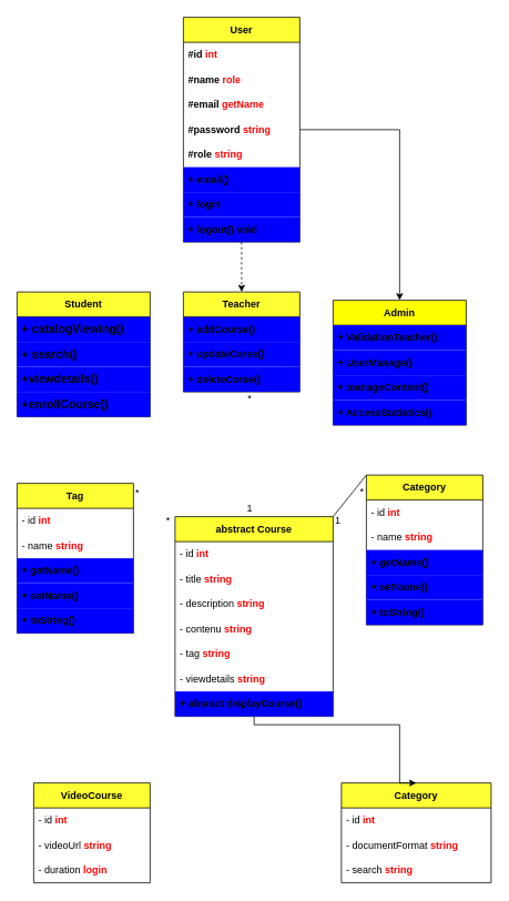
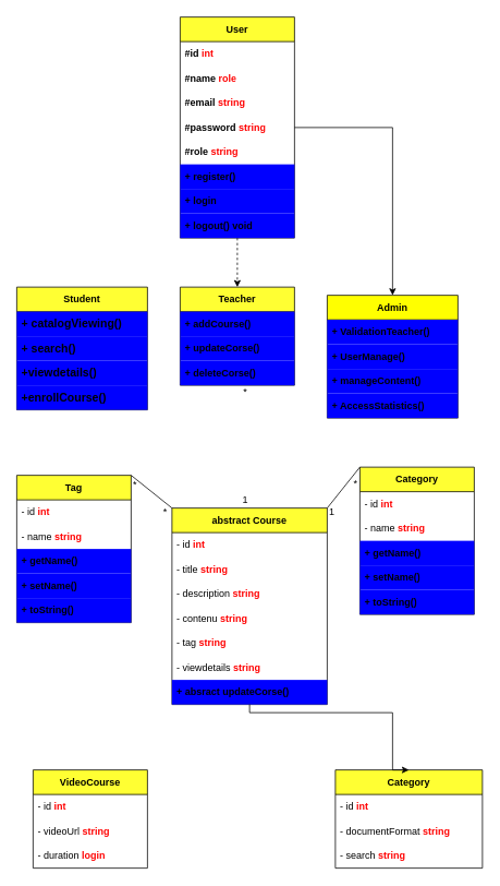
  <mxCell id="0" />
  <mxCell id="1" parent="0" />
  <mxCell id="2" value="&lt;b&gt;Student&lt;/b&gt;" style="swimlane;fontStyle=0;childLayout=stackLayout;horizontal=1;startSize=30;horizontalStack=0;resizeParent=1;resizeParentMax=0;resizeLast=0;collapsible=1;marginBottom=0;whiteSpace=wrap;html=1;fillColor=#FFFF33;" parent="1" vertex="1"><mxGeometry x="20" y="350" width="160" height="150" as="geometry" /></mxCell>
  <mxCell id="3" value="&lt;span style=&quot;font-family: &amp;quot;Nunito Sans&amp;quot;, sans-serif; font-size: 14px; text-align: center;&quot;&gt;+ catalogViewing()&amp;nbsp;&lt;/span&gt;" style="text;strokeColor=none;fillColor=#0000FF;align=left;verticalAlign=middle;spacingLeft=4;spacingRight=4;overflow=hidden;points=[[0,0.5],[1,0.5]];portConstraint=eastwest;rotatable=0;whiteSpace=wrap;html=1;fontStyle=1" parent="2" vertex="1"><mxGeometry y="30" width="160" height="30" as="geometry" /></mxCell>
  <mxCell id="4" value="&lt;span style=&quot;font-family: &amp;quot;Nunito Sans&amp;quot;, sans-serif; font-size: 14px; text-align: center;&quot;&gt;+ search()&amp;nbsp;&lt;/span&gt;" style="text;strokeColor=none;fillColor=#0000FF;align=left;verticalAlign=middle;spacingLeft=4;spacingRight=4;overflow=hidden;points=[[0,0.5],[1,0.5]];portConstraint=eastwest;rotatable=0;whiteSpace=wrap;html=1;fontStyle=1" parent="2" vertex="1"><mxGeometry y="60" width="160" height="30" as="geometry" /></mxCell>
  <mxCell id="5" value="&lt;span style=&quot;font-family: &amp;quot;Nunito Sans&amp;quot;, sans-serif; font-size: 14px; text-align: center;&quot;&gt;+view&lt;/span&gt;&lt;span style=&quot;font-family: &amp;quot;Nunito Sans&amp;quot;, sans-serif; font-size: 14px; text-align: center;&quot;&gt;details&lt;/span&gt;&lt;span style=&quot;font-family: &amp;quot;Nunito Sans&amp;quot;, sans-serif; font-size: 14px; text-align: center;&quot;&gt;()&lt;/span&gt;" style="text;strokeColor=none;fillColor=#0000FF;align=left;verticalAlign=middle;spacingLeft=4;spacingRight=4;overflow=hidden;points=[[0,0.5],[1,0.5]];portConstraint=eastwest;rotatable=0;whiteSpace=wrap;html=1;fontStyle=1" parent="2" vertex="1"><mxGeometry y="90" width="160" height="30" as="geometry" /></mxCell>
  <mxCell id="6" value="&lt;span style=&quot;font-family: &amp;quot;Nunito Sans&amp;quot;, sans-serif; font-size: 14px; text-align: center;&quot;&gt;+&lt;/span&gt;&lt;span style=&quot;text-align: center;&quot;&gt;&lt;font face=&quot;Nunito Sans, sans-serif&quot;&gt;&lt;span style=&quot;font-size: 14px;&quot;&gt;enrollCourse()&lt;/span&gt;&lt;/font&gt;&lt;/span&gt;" style="text;strokeColor=none;fillColor=#0000FF;align=left;verticalAlign=middle;spacingLeft=4;spacingRight=4;overflow=hidden;points=[[0,0.5],[1,0.5]];portConstraint=eastwest;rotatable=0;whiteSpace=wrap;html=1;fontStyle=1" parent="2" vertex="1"><mxGeometry y="120" width="160" height="30" as="geometry" /></mxCell>
  <mxCell id="7" value="Teacher" style="swimlane;fontStyle=1;childLayout=stackLayout;horizontal=1;startSize=30;horizontalStack=0;resizeParent=1;resizeParentMax=0;resizeLast=0;collapsible=1;marginBottom=0;whiteSpace=wrap;html=1;fillColor=#FFFF33;" parent="1" vertex="1"><mxGeometry x="220" y="350" width="140" height="120" as="geometry" /></mxCell>
  <mxCell id="8" value="+ addCourse()" style="text;strokeColor=none;fillColor=#0000FF;align=left;verticalAlign=middle;spacingLeft=4;spacingRight=4;overflow=hidden;points=[[0,0.5],[1,0.5]];portConstraint=eastwest;rotatable=0;whiteSpace=wrap;html=1;fontStyle=1" parent="7" vertex="1"><mxGeometry y="30" width="140" height="30" as="geometry" /></mxCell>
  <mxCell id="9" value="+ updateCorse()" style="text;strokeColor=none;fillColor=#0000FF;align=left;verticalAlign=middle;spacingLeft=4;spacingRight=4;overflow=hidden;points=[[0,0.5],[1,0.5]];portConstraint=eastwest;rotatable=0;whiteSpace=wrap;html=1;fontStyle=1" parent="7" vertex="1"><mxGeometry y="60" width="140" height="30" as="geometry" /></mxCell>
  <mxCell id="10" value="+ deleteCorse()" style="text;strokeColor=none;fillColor=#0000FF;align=left;verticalAlign=middle;spacingLeft=4;spacingRight=4;overflow=hidden;points=[[0,0.5],[1,0.5]];portConstraint=eastwest;rotatable=0;whiteSpace=wrap;html=1;fontStyle=1" parent="7" vertex="1"><mxGeometry y="90" width="140" height="30" as="geometry" /></mxCell>
  <mxCell id="11" style="edgeStyle=orthogonalEdgeStyle;rounded=0;orthogonalLoop=1;jettySize=auto;html=1;entryX=0.5;entryY=0;entryDx=0;entryDy=0;dashed=1;" parent="1" source="13" target="7" edge="1"><mxGeometry relative="1" as="geometry" /></mxCell>
  <mxCell id="12" style="edgeStyle=orthogonalEdgeStyle;rounded=0;orthogonalLoop=1;jettySize=auto;html=1;entryX=0.5;entryY=0;entryDx=0;entryDy=0;" parent="1" source="13" target="22" edge="1"><mxGeometry relative="1" as="geometry" /></mxCell>
  <mxCell id="13" value="&lt;b&gt;User&lt;/b&gt;" style="swimlane;fontStyle=0;childLayout=stackLayout;horizontal=1;startSize=30;horizontalStack=0;resizeParent=1;resizeParentMax=0;resizeLast=0;collapsible=1;marginBottom=0;whiteSpace=wrap;html=1;fillColor=#FFFF33;" parent="1" vertex="1"><mxGeometry x="220" y="20" width="140" height="270" as="geometry" /></mxCell>
  <mxCell id="14" value="#id&amp;nbsp;&lt;b&gt;&lt;font color=&quot;#ff0000&quot;&gt;int&lt;/font&gt;&lt;/b&gt;" style="text;strokeColor=none;fillColor=none;align=left;verticalAlign=middle;spacingLeft=4;spacingRight=4;overflow=hidden;points=[[0,0.5],[1,0.5]];portConstraint=eastwest;rotatable=0;whiteSpace=wrap;html=1;fontStyle=1" parent="13" vertex="1"><mxGeometry y="30" width="140" height="30" as="geometry" /></mxCell>
  <mxCell id="15" value="#name&amp;nbsp;&lt;b&gt;&lt;font color=&quot;#ff0000&quot;&gt;role&lt;/font&gt;&lt;/b&gt;" style="text;strokeColor=none;fillColor=none;align=left;verticalAlign=middle;spacingLeft=4;spacingRight=4;overflow=hidden;points=[[0,0.5],[1,0.5]];portConstraint=eastwest;rotatable=0;whiteSpace=wrap;html=1;fontStyle=1" parent="13" vertex="1"><mxGeometry y="60" width="140" height="30" as="geometry" /></mxCell>
- <mxCell id="16" value="#email&amp;nbsp;&lt;b&gt;&lt;font color=&quot;#ff0000&quot;&gt;getName&lt;/font&gt;&lt;/b&gt;" style="text;strokeColor=none;fillColor=none;align=left;verticalAlign=middle;spacingLeft=4;spacingRight=4;overflow=hidden;points=[[0,0.5],[1,0.5]];portConstraint=eastwest;rotatable=0;whiteSpace=wrap;html=1;fontStyle=1" parent="13" vertex="1"><mxGeometry y="90" width="140" height="30" as="geometry" /></mxCell>
+ <mxCell id="16" value="#email&amp;nbsp;&lt;b&gt;&lt;font color=&quot;#ff0000&quot;&gt;string&lt;/font&gt;&lt;/b&gt;" style="text;strokeColor=none;fillColor=none;align=left;verticalAlign=middle;spacingLeft=4;spacingRight=4;overflow=hidden;points=[[0,0.5],[1,0.5]];portConstraint=eastwest;rotatable=0;whiteSpace=wrap;html=1;fontStyle=1" parent="13" vertex="1"><mxGeometry y="90" width="140" height="30" as="geometry" /></mxCell>
  <mxCell id="17" value="#password&amp;nbsp;&lt;b&gt;&lt;font color=&quot;#ff0000&quot;&gt;string&lt;/font&gt;&lt;/b&gt;" style="text;strokeColor=none;fillColor=none;align=left;verticalAlign=middle;spacingLeft=4;spacingRight=4;overflow=hidden;points=[[0,0.5],[1,0.5]];portConstraint=eastwest;rotatable=0;whiteSpace=wrap;html=1;fontStyle=1" parent="13" vertex="1"><mxGeometry y="120" width="140" height="30" as="geometry" /></mxCell>
  <mxCell id="18" value="#role&amp;nbsp;&lt;b&gt;&lt;font color=&quot;#ff0000&quot;&gt;string&lt;/font&gt;&lt;/b&gt;" style="text;strokeColor=none;fillColor=none;align=left;verticalAlign=middle;spacingLeft=4;spacingRight=4;overflow=hidden;points=[[0,0.5],[1,0.5]];portConstraint=eastwest;rotatable=0;whiteSpace=wrap;html=1;fontStyle=1" parent="13" vertex="1"><mxGeometry y="150" width="140" height="30" as="geometry" /></mxCell>
- <mxCell id="19" value="&lt;b&gt;+ email()&amp;nbsp;&lt;/b&gt;" style="text;strokeColor=none;fillColor=#0000FF;align=left;verticalAlign=middle;spacingLeft=4;spacingRight=4;overflow=hidden;points=[[0,0.5],[1,0.5]];portConstraint=eastwest;rotatable=0;whiteSpace=wrap;html=1;" parent="13" vertex="1"><mxGeometry y="180" width="140" height="30" as="geometry" /></mxCell>
+ <mxCell id="19" value="&lt;b&gt;+ register()&amp;nbsp;&lt;/b&gt;" style="text;strokeColor=none;fillColor=#0000FF;align=left;verticalAlign=middle;spacingLeft=4;spacingRight=4;overflow=hidden;points=[[0,0.5],[1,0.5]];portConstraint=eastwest;rotatable=0;whiteSpace=wrap;html=1;" parent="13" vertex="1"><mxGeometry y="180" width="140" height="30" as="geometry" /></mxCell>
  <mxCell id="20" value="&lt;b&gt;+ login&lt;/b&gt;" style="text;strokeColor=none;fillColor=#0000FF;align=left;verticalAlign=middle;spacingLeft=4;spacingRight=4;overflow=hidden;points=[[0,0.5],[1,0.5]];portConstraint=eastwest;rotatable=0;whiteSpace=wrap;html=1;" parent="13" vertex="1"><mxGeometry y="210" width="140" height="30" as="geometry" /></mxCell>
  <mxCell id="21" value="&lt;b&gt;+ logout() void&lt;/b&gt;" style="text;strokeColor=none;fillColor=#0000FF;align=left;verticalAlign=middle;spacingLeft=4;spacingRight=4;overflow=hidden;points=[[0,0.5],[1,0.5]];portConstraint=eastwest;rotatable=0;whiteSpace=wrap;html=1;" parent="13" vertex="1"><mxGeometry y="240" width="140" height="30" as="geometry" /></mxCell>
  <mxCell id="22" value="&lt;b&gt;Admin&lt;/b&gt;" style="swimlane;fontStyle=0;childLayout=stackLayout;horizontal=1;startSize=30;horizontalStack=0;resizeParent=1;resizeParentMax=0;resizeLast=0;collapsible=1;marginBottom=0;whiteSpace=wrap;html=1;fillColor=#FFFF00;" parent="1" vertex="1"><mxGeometry x="400" y="360" width="160" height="150" as="geometry" /></mxCell>
  <mxCell id="23" value="+ ValidationTeacher()" style="text;strokeColor=none;fillColor=#0000FF;align=left;verticalAlign=middle;spacingLeft=4;spacingRight=4;overflow=hidden;points=[[0,0.5],[1,0.5]];portConstraint=eastwest;rotatable=0;whiteSpace=wrap;html=1;fontStyle=1" parent="22" vertex="1"><mxGeometry y="30" width="160" height="30" as="geometry" /></mxCell>
  <mxCell id="24" value="+ UserManage()" style="text;strokeColor=none;fillColor=#0000FF;align=left;verticalAlign=middle;spacingLeft=4;spacingRight=4;overflow=hidden;points=[[0,0.5],[1,0.5]];portConstraint=eastwest;rotatable=0;whiteSpace=wrap;html=1;fontStyle=1" parent="22" vertex="1"><mxGeometry y="60" width="160" height="30" as="geometry" /></mxCell>
  <mxCell id="25" value="+ manageContent()" style="text;strokeColor=none;fillColor=#0000FF;align=left;verticalAlign=middle;spacingLeft=4;spacingRight=4;overflow=hidden;points=[[0,0.5],[1,0.5]];portConstraint=eastwest;rotatable=0;whiteSpace=wrap;html=1;fontStyle=1" parent="22" vertex="1"><mxGeometry y="90" width="160" height="30" as="geometry" /></mxCell>
  <mxCell id="26" value="+ AccessStatistics()" style="text;strokeColor=none;fillColor=#0000FF;align=left;verticalAlign=middle;spacingLeft=4;spacingRight=4;overflow=hidden;points=[[0,0.5],[1,0.5]];portConstraint=eastwest;rotatable=0;whiteSpace=wrap;html=1;fontStyle=1" parent="22" vertex="1"><mxGeometry y="120" width="160" height="30" as="geometry" /></mxCell>
  <mxCell id="27" value="&lt;b&gt;abstract&amp;nbsp;Course&lt;/b&gt;" style="swimlane;fontStyle=0;childLayout=stackLayout;horizontal=1;startSize=30;horizontalStack=0;resizeParent=1;resizeParentMax=0;resizeLast=0;collapsible=1;marginBottom=0;whiteSpace=wrap;html=1;fillColor=#FFFF33;" parent="1" vertex="1"><mxGeometry x="210" y="620" width="190" height="240" as="geometry" /></mxCell>
  <mxCell id="28" value="- id&amp;nbsp;&lt;b&gt;&lt;font color=&quot;#ff0000&quot;&gt;int&lt;/font&gt;&lt;/b&gt;" style="text;strokeColor=none;fillColor=none;align=left;verticalAlign=middle;spacingLeft=4;spacingRight=4;overflow=hidden;points=[[0,0.5],[1,0.5]];portConstraint=eastwest;rotatable=0;whiteSpace=wrap;html=1;" parent="27" vertex="1"><mxGeometry y="30" width="190" height="30" as="geometry" /></mxCell>
  <mxCell id="29" value="- title&amp;nbsp;&lt;b&gt;&lt;font color=&quot;#ff0000&quot;&gt;string&lt;/font&gt;&lt;/b&gt;" style="text;strokeColor=none;fillColor=none;align=left;verticalAlign=middle;spacingLeft=4;spacingRight=4;overflow=hidden;points=[[0,0.5],[1,0.5]];portConstraint=eastwest;rotatable=0;whiteSpace=wrap;html=1;" parent="27" vertex="1"><mxGeometry y="60" width="190" height="30" as="geometry" /></mxCell>
  <mxCell id="30" value="- description&amp;nbsp;&lt;b&gt;&lt;font color=&quot;#ff0000&quot;&gt;string&lt;/font&gt;&lt;/b&gt;" style="text;strokeColor=none;fillColor=none;align=left;verticalAlign=middle;spacingLeft=4;spacingRight=4;overflow=hidden;points=[[0,0.5],[1,0.5]];portConstraint=eastwest;rotatable=0;whiteSpace=wrap;html=1;" parent="27" vertex="1"><mxGeometry y="90" width="190" height="30" as="geometry" /></mxCell>
  <mxCell id="31" value="- contenu&amp;nbsp;&lt;b&gt;&lt;font color=&quot;#ff0000&quot;&gt;string&lt;/font&gt;&lt;/b&gt;" style="text;strokeColor=none;fillColor=none;align=left;verticalAlign=middle;spacingLeft=4;spacingRight=4;overflow=hidden;points=[[0,0.5],[1,0.5]];portConstraint=eastwest;rotatable=0;whiteSpace=wrap;html=1;" parent="27" vertex="1"><mxGeometry y="120" width="190" height="30" as="geometry" /></mxCell>
  <mxCell id="32" value="- tag&amp;nbsp;&lt;b&gt;&lt;font color=&quot;#ff0000&quot;&gt;string&lt;/font&gt;&lt;/b&gt;" style="text;strokeColor=none;fillColor=none;align=left;verticalAlign=middle;spacingLeft=4;spacingRight=4;overflow=hidden;points=[[0,0.5],[1,0.5]];portConstraint=eastwest;rotatable=0;whiteSpace=wrap;html=1;" parent="27" vertex="1"><mxGeometry y="150" width="190" height="30" as="geometry" /></mxCell>
  <mxCell id="33" value="- viewdetails&amp;nbsp;&lt;b&gt;&lt;font color=&quot;#ff0000&quot;&gt;string&lt;/font&gt;&lt;/b&gt;" style="text;strokeColor=none;fillColor=none;align=left;verticalAlign=middle;spacingLeft=4;spacingRight=4;overflow=hidden;points=[[0,0.5],[1,0.5]];portConstraint=eastwest;rotatable=0;whiteSpace=wrap;html=1;" parent="27" vertex="1"><mxGeometry y="180" width="190" height="30" as="geometry" /></mxCell>
- <mxCell id="34" value="+ absract displayCourse&lt;span style=&quot;background-color: transparent; color: light-dark(rgb(0, 0, 0), rgb(255, 255, 255));&quot;&gt;()&lt;/span&gt;" style="text;strokeColor=none;fillColor=#0000FF;align=left;verticalAlign=middle;spacingLeft=4;spacingRight=4;overflow=hidden;points=[[0,0.5],[1,0.5]];portConstraint=eastwest;rotatable=0;whiteSpace=wrap;html=1;fontStyle=1" parent="27" vertex="1"><mxGeometry y="210" width="190" height="30" as="geometry" /></mxCell>
+ <mxCell id="34" value="+ absract updateCorse&lt;span style=&quot;background-color: transparent; color: light-dark(rgb(0, 0, 0), rgb(255, 255, 255));&quot;&gt;()&lt;/span&gt;" style="text;strokeColor=none;fillColor=#0000FF;align=left;verticalAlign=middle;spacingLeft=4;spacingRight=4;overflow=hidden;points=[[0,0.5],[1,0.5]];portConstraint=eastwest;rotatable=0;whiteSpace=wrap;html=1;fontStyle=1" parent="27" vertex="1"><mxGeometry y="210" width="190" height="30" as="geometry" /></mxCell>
  <mxCell id="35" value="&lt;span style=&quot;text-align: left;&quot;&gt;&lt;b&gt;Category&lt;/b&gt;&lt;/span&gt;" style="swimlane;fontStyle=0;childLayout=stackLayout;horizontal=1;startSize=30;horizontalStack=0;resizeParent=1;resizeParentMax=0;resizeLast=0;collapsible=1;marginBottom=0;whiteSpace=wrap;html=1;fillColor=#FFFF33;" parent="1" vertex="1"><mxGeometry x="440" y="570" width="140" height="180" as="geometry" /></mxCell>
  <mxCell id="36" value="- id&amp;nbsp;&lt;b&gt;&lt;font color=&quot;#ff0000&quot;&gt;int&lt;/font&gt;&lt;/b&gt;" style="text;strokeColor=none;fillColor=none;align=left;verticalAlign=middle;spacingLeft=4;spacingRight=4;overflow=hidden;points=[[0,0.5],[1,0.5]];portConstraint=eastwest;rotatable=0;whiteSpace=wrap;html=1;" parent="35" vertex="1"><mxGeometry y="30" width="140" height="30" as="geometry" /></mxCell>
  <mxCell id="37" value="- name&amp;nbsp;&lt;b&gt;&lt;font color=&quot;#ff0000&quot;&gt;string&lt;/font&gt;&lt;/b&gt;" style="text;strokeColor=none;fillColor=none;align=left;verticalAlign=middle;spacingLeft=4;spacingRight=4;overflow=hidden;points=[[0,0.5],[1,0.5]];portConstraint=eastwest;rotatable=0;whiteSpace=wrap;html=1;" parent="35" vertex="1"><mxGeometry y="60" width="140" height="30" as="geometry" /></mxCell>
  <mxCell id="38" value="+&amp;nbsp;getName()" style="text;strokeColor=none;fillColor=#0000FF;align=left;verticalAlign=middle;spacingLeft=4;spacingRight=4;overflow=hidden;points=[[0,0.5],[1,0.5]];portConstraint=eastwest;rotatable=0;whiteSpace=wrap;html=1;fontStyle=1" parent="35" vertex="1"><mxGeometry y="90" width="140" height="30" as="geometry" /></mxCell>
  <mxCell id="39" value="+&amp;nbsp;setName()" style="text;strokeColor=none;fillColor=#0000FF;align=left;verticalAlign=middle;spacingLeft=4;spacingRight=4;overflow=hidden;points=[[0,0.5],[1,0.5]];portConstraint=eastwest;rotatable=0;whiteSpace=wrap;html=1;fontStyle=1" parent="35" vertex="1"><mxGeometry y="120" width="140" height="30" as="geometry" /></mxCell>
  <mxCell id="40" value="+&amp;nbsp;toString()" style="text;strokeColor=none;fillColor=#0000FF;align=left;verticalAlign=middle;spacingLeft=4;spacingRight=4;overflow=hidden;points=[[0,0.5],[1,0.5]];portConstraint=eastwest;rotatable=0;whiteSpace=wrap;html=1;fontStyle=1" parent="35" vertex="1"><mxGeometry y="150" width="140" height="30" as="geometry" /></mxCell>
  <mxCell id="41" value="&lt;b&gt;Tag&lt;/b&gt;" style="swimlane;fontStyle=0;childLayout=stackLayout;horizontal=1;startSize=30;horizontalStack=0;resizeParent=1;resizeParentMax=0;resizeLast=0;collapsible=1;marginBottom=0;whiteSpace=wrap;html=1;fillColor=#FFFF33;" parent="1" vertex="1"><mxGeometry x="20" y="580" width="140" height="180" as="geometry" /></mxCell>
  <mxCell id="42" value="- id&amp;nbsp;&lt;b&gt;&lt;font color=&quot;#ff0000&quot;&gt;int&lt;/font&gt;&lt;/b&gt;" style="text;strokeColor=none;fillColor=none;align=left;verticalAlign=middle;spacingLeft=4;spacingRight=4;overflow=hidden;points=[[0,0.5],[1,0.5]];portConstraint=eastwest;rotatable=0;whiteSpace=wrap;html=1;" parent="41" vertex="1"><mxGeometry y="30" width="140" height="30" as="geometry" /></mxCell>
  <mxCell id="43" value="- name&amp;nbsp;&lt;b&gt;&lt;font color=&quot;#ff0000&quot;&gt;string&lt;/font&gt;&lt;/b&gt;" style="text;strokeColor=none;fillColor=none;align=left;verticalAlign=middle;spacingLeft=4;spacingRight=4;overflow=hidden;points=[[0,0.5],[1,0.5]];portConstraint=eastwest;rotatable=0;whiteSpace=wrap;html=1;" parent="41" vertex="1"><mxGeometry y="60" width="140" height="30" as="geometry" /></mxCell>
  <mxCell id="44" value="+&amp;nbsp;getName()" style="text;strokeColor=none;fillColor=#0000FF;align=left;verticalAlign=middle;spacingLeft=4;spacingRight=4;overflow=hidden;points=[[0,0.5],[1,0.5]];portConstraint=eastwest;rotatable=0;whiteSpace=wrap;html=1;fontStyle=1" parent="41" vertex="1"><mxGeometry y="90" width="140" height="30" as="geometry" /></mxCell>
  <mxCell id="45" value="+&amp;nbsp;setName()" style="text;strokeColor=none;fillColor=#0000FF;align=left;verticalAlign=middle;spacingLeft=4;spacingRight=4;overflow=hidden;points=[[0,0.5],[1,0.5]];portConstraint=eastwest;rotatable=0;whiteSpace=wrap;html=1;fontStyle=1" parent="41" vertex="1"><mxGeometry y="120" width="140" height="30" as="geometry" /></mxCell>
  <mxCell id="46" value="+&amp;nbsp;toString()" style="text;strokeColor=none;fillColor=#0000FF;align=left;verticalAlign=middle;spacingLeft=4;spacingRight=4;overflow=hidden;points=[[0,0.5],[1,0.5]];portConstraint=eastwest;rotatable=0;whiteSpace=wrap;html=1;fontStyle=1" parent="41" vertex="1"><mxGeometry y="150" width="140" height="30" as="geometry" /></mxCell>
+ <mxCell id="47" value="" style="endArrow=none;html=1;rounded=0;exitX=1;exitY=0;exitDx=0;exitDy=0;entryX=0;entryY=0;entryDx=0;entryDy=0;" parent="1" source="41" target="27" edge="1"><mxGeometry width="50" height="50" relative="1" as="geometry"><mxPoint x="220" y="630" as="sourcePoint" /><mxPoint x="270" y="580" as="targetPoint" /></mxGeometry></mxCell>
  <mxCell id="48" value="" style="endArrow=none;html=1;rounded=0;exitX=1;exitY=0;exitDx=0;exitDy=0;entryX=0;entryY=0;entryDx=0;entryDy=0;" parent="1" source="27" target="35" edge="1"><mxGeometry width="50" height="50" relative="1" as="geometry"><mxPoint x="170" y="590" as="sourcePoint" /><mxPoint x="230" y="570" as="targetPoint" /></mxGeometry></mxCell>
  <mxCell id="49" value="1" style="text;strokeColor=none;align=center;fillColor=none;html=1;verticalAlign=middle;whiteSpace=wrap;rounded=0;" parent="1" vertex="1"><mxGeometry x="401" y="620" width="10" height="10" as="geometry" /></mxCell>
  <mxCell id="50" value="*" style="text;strokeColor=none;align=center;fillColor=none;html=1;verticalAlign=middle;whiteSpace=wrap;rounded=0;" parent="1" vertex="1"><mxGeometry x="430" y="585" width="10" height="10" as="geometry" /></mxCell>
  <mxCell id="51" value="*" style="text;strokeColor=none;align=center;fillColor=none;html=1;verticalAlign=middle;whiteSpace=wrap;rounded=0;" parent="1" vertex="1"><mxGeometry x="160" y="586" width="10" height="10" as="geometry" /></mxCell>
  <mxCell id="52" value="*" style="text;strokeColor=none;align=center;fillColor=none;html=1;verticalAlign=middle;whiteSpace=wrap;rounded=0;" parent="1" vertex="1"><mxGeometry x="197" y="620" width="10" height="10" as="geometry" /></mxCell>
  <mxCell id="53" value="1" style="text;strokeColor=none;align=center;fillColor=none;html=1;verticalAlign=middle;whiteSpace=wrap;rounded=0;" parent="1" vertex="1"><mxGeometry x="295" y="605" width="10" height="10" as="geometry" /></mxCell>
  <mxCell id="54" value="*" style="text;strokeColor=none;align=center;fillColor=none;html=1;verticalAlign=middle;whiteSpace=wrap;rounded=0;" parent="1" vertex="1"><mxGeometry x="295" y="473" width="10" height="10" as="geometry" /></mxCell>
  <mxCell id="55" value="&lt;b&gt;VideoCourse&lt;/b&gt;" style="swimlane;fontStyle=0;childLayout=stackLayout;horizontal=1;startSize=30;horizontalStack=0;resizeParent=1;resizeParentMax=0;resizeLast=0;collapsible=1;marginBottom=0;whiteSpace=wrap;html=1;fillColor=#FFFF33;" vertex="1" parent="1"><mxGeometry x="40" y="940" width="140" height="120" as="geometry" /></mxCell>
  <mxCell id="56" value="- id&amp;nbsp;&lt;b&gt;&lt;font color=&quot;#ff0000&quot;&gt;int&lt;/font&gt;&lt;/b&gt;" style="text;strokeColor=none;fillColor=none;align=left;verticalAlign=middle;spacingLeft=4;spacingRight=4;overflow=hidden;points=[[0,0.5],[1,0.5]];portConstraint=eastwest;rotatable=0;whiteSpace=wrap;html=1;" vertex="1" parent="55"><mxGeometry y="30" width="140" height="30" as="geometry" /></mxCell>
  <mxCell id="57" value="- videoUrl&amp;nbsp;&lt;b&gt;&lt;font color=&quot;#ff0000&quot;&gt;string&lt;/font&gt;&lt;/b&gt;" style="text;strokeColor=none;fillColor=none;align=left;verticalAlign=middle;spacingLeft=4;spacingRight=4;overflow=hidden;points=[[0,0.5],[1,0.5]];portConstraint=eastwest;rotatable=0;whiteSpace=wrap;html=1;" vertex="1" parent="55"><mxGeometry y="60" width="140" height="30" as="geometry" /></mxCell>
  <mxCell id="58" value="- duration&amp;nbsp;&lt;b&gt;&lt;font color=&quot;#ff0000&quot;&gt;login&lt;/font&gt;&lt;/b&gt;" style="text;strokeColor=none;fillColor=none;align=left;verticalAlign=middle;spacingLeft=4;spacingRight=4;overflow=hidden;points=[[0,0.5],[1,0.5]];portConstraint=eastwest;rotatable=0;whiteSpace=wrap;html=1;" vertex="1" parent="55"><mxGeometry y="90" width="140" height="30" as="geometry" /></mxCell>
  <mxCell id="59" value="&lt;span style=&quot;text-align: left;&quot;&gt;&lt;b&gt;Category&lt;/b&gt;&lt;/span&gt;" style="swimlane;fontStyle=0;childLayout=stackLayout;horizontal=1;startSize=30;horizontalStack=0;resizeParent=1;resizeParentMax=0;resizeLast=0;collapsible=1;marginBottom=0;whiteSpace=wrap;html=1;fillColor=#FFFF33;" vertex="1" parent="1"><mxGeometry x="410" y="940" width="180" height="120" as="geometry" /></mxCell>
  <mxCell id="60" value="- id&amp;nbsp;&lt;b&gt;&lt;font color=&quot;#ff0000&quot;&gt;int&lt;/font&gt;&lt;/b&gt;" style="text;strokeColor=none;fillColor=none;align=left;verticalAlign=middle;spacingLeft=4;spacingRight=4;overflow=hidden;points=[[0,0.5],[1,0.5]];portConstraint=eastwest;rotatable=0;whiteSpace=wrap;html=1;" vertex="1" parent="59"><mxGeometry y="30" width="180" height="30" as="geometry" /></mxCell>
  <mxCell id="61" value="- documentFormat&amp;nbsp;&lt;b&gt;&lt;font color=&quot;#ff0000&quot;&gt;string&lt;/font&gt;&lt;/b&gt;" style="text;strokeColor=none;fillColor=none;align=left;verticalAlign=middle;spacingLeft=4;spacingRight=4;overflow=hidden;points=[[0,0.5],[1,0.5]];portConstraint=eastwest;rotatable=0;whiteSpace=wrap;html=1;" vertex="1" parent="59"><mxGeometry y="60" width="180" height="30" as="geometry" /></mxCell>
  <mxCell id="62" value="- search&amp;nbsp;&lt;b&gt;&lt;font color=&quot;#ff0000&quot;&gt;string&lt;/font&gt;&lt;/b&gt;" style="text;strokeColor=none;fillColor=none;align=left;verticalAlign=middle;spacingLeft=4;spacingRight=4;overflow=hidden;points=[[0,0.5],[1,0.5]];portConstraint=eastwest;rotatable=0;whiteSpace=wrap;html=1;" vertex="1" parent="59"><mxGeometry y="90" width="180" height="30" as="geometry" /></mxCell>
  <mxCell id="63" style="edgeStyle=orthogonalEdgeStyle;rounded=0;orthogonalLoop=1;jettySize=auto;html=1;entryX=0.5;entryY=0;entryDx=0;entryDy=0;" edge="1" parent="1" source="27" target="59"><mxGeometry relative="1" as="geometry"><Array as="points"><mxPoint x="480" y="870" /></Array></mxGeometry></mxCell>
